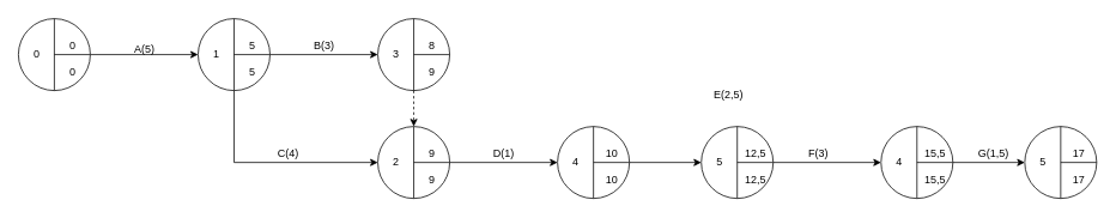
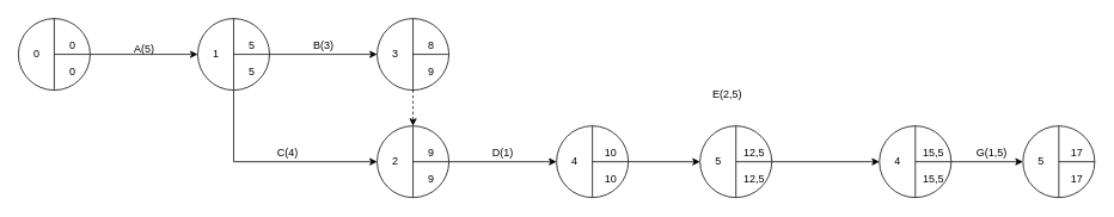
  <mxCell id="0" />
  <mxCell id="1" parent="0" />
  <mxCell id="2" style="edgeStyle=orthogonalEdgeStyle;rounded=0;orthogonalLoop=1;jettySize=auto;html=1;exitX=1;exitY=0.5;exitDx=0;exitDy=0;entryX=0;entryY=0.5;entryDx=0;entryDy=0;" edge="1" parent="1" source="3" target="11"><mxGeometry relative="1" as="geometry" /></mxCell>
  <mxCell id="3" value="" style="ellipse;whiteSpace=wrap;html=1;aspect=fixed;" vertex="1" parent="1"><mxGeometry x="20" y="20" width="80" height="80" as="geometry" /></mxCell>
  <mxCell id="4" value="" style="endArrow=none;html=1;exitX=0.5;exitY=1;exitDx=0;exitDy=0;entryX=0.5;entryY=0;entryDx=0;entryDy=0;" edge="1" parent="1" source="3" target="3"><mxGeometry width="50" height="50" relative="1" as="geometry"><mxPoint x="200" y="160" as="sourcePoint" /><mxPoint x="250" y="110" as="targetPoint" /></mxGeometry></mxCell>
  <mxCell id="5" value="" style="endArrow=none;html=1;exitX=1;exitY=0.5;exitDx=0;exitDy=0;" edge="1" parent="1" source="3"><mxGeometry width="50" height="50" relative="1" as="geometry"><mxPoint x="200" y="160" as="sourcePoint" /><mxPoint x="60" y="60" as="targetPoint" /></mxGeometry></mxCell>
  <mxCell id="6" value="0" style="text;html=1;align=center;verticalAlign=middle;resizable=0;points=[];autosize=1;strokeColor=none;fillColor=none;" vertex="1" parent="1"><mxGeometry x="30" y="50" width="20" height="20" as="geometry" /></mxCell>
  <mxCell id="7" value="0" style="text;html=1;align=center;verticalAlign=middle;resizable=0;points=[];autosize=1;strokeColor=none;fillColor=none;" vertex="1" parent="1"><mxGeometry x="70" y="40" width="20" height="20" as="geometry" /></mxCell>
  <mxCell id="8" value="0" style="text;html=1;align=center;verticalAlign=middle;resizable=0;points=[];autosize=1;strokeColor=none;fillColor=none;" vertex="1" parent="1"><mxGeometry x="70" y="70" width="20" height="20" as="geometry" /></mxCell>
  <mxCell id="9" style="edgeStyle=orthogonalEdgeStyle;rounded=0;orthogonalLoop=1;jettySize=auto;html=1;exitX=1;exitY=0.5;exitDx=0;exitDy=0;entryX=0;entryY=0.5;entryDx=0;entryDy=0;" edge="1" parent="1" source="11" target="17"><mxGeometry relative="1" as="geometry" /></mxCell>
  <mxCell id="10" style="edgeStyle=orthogonalEdgeStyle;rounded=0;orthogonalLoop=1;jettySize=auto;html=1;exitX=0.5;exitY=1;exitDx=0;exitDy=0;entryX=0;entryY=0.5;entryDx=0;entryDy=0;" edge="1" parent="1" source="11" target="32"><mxGeometry relative="1" as="geometry" /></mxCell>
  <mxCell id="11" value="" style="ellipse;whiteSpace=wrap;html=1;aspect=fixed;" vertex="1" parent="1"><mxGeometry x="220" y="20" width="80" height="80" as="geometry" /></mxCell>
  <mxCell id="12" value="" style="endArrow=none;html=1;entryX=0.5;entryY=0;entryDx=0;entryDy=0;" edge="1" parent="1" target="11"><mxGeometry width="50" height="50" relative="1" as="geometry"><mxPoint x="260" y="100" as="sourcePoint" /><mxPoint x="450" y="110" as="targetPoint" /></mxGeometry></mxCell>
  <mxCell id="13" value="" style="endArrow=none;html=1;exitX=1;exitY=0.5;exitDx=0;exitDy=0;" edge="1" parent="1" source="11"><mxGeometry width="50" height="50" relative="1" as="geometry"><mxPoint x="400" y="160" as="sourcePoint" /><mxPoint x="260" y="60" as="targetPoint" /></mxGeometry></mxCell>
  <mxCell id="14" value="1" style="text;html=1;align=center;verticalAlign=middle;resizable=0;points=[];autosize=1;strokeColor=none;fillColor=none;" vertex="1" parent="1"><mxGeometry x="230" y="50" width="20" height="20" as="geometry" /></mxCell>
  <mxCell id="15" value="5" style="text;html=1;align=center;verticalAlign=middle;resizable=0;points=[];autosize=1;strokeColor=none;fillColor=none;" vertex="1" parent="1"><mxGeometry x="270" y="40" width="20" height="20" as="geometry" /></mxCell>
  <mxCell id="16" value="5" style="text;html=1;align=center;verticalAlign=middle;resizable=0;points=[];autosize=1;strokeColor=none;fillColor=none;" vertex="1" parent="1"><mxGeometry x="270" y="70" width="20" height="20" as="geometry" /></mxCell>
  <mxCell id="17" value="" style="ellipse;whiteSpace=wrap;html=1;aspect=fixed;" vertex="1" parent="1"><mxGeometry x="420" y="20" width="80" height="80" as="geometry" /></mxCell>
  <mxCell id="18" value="" style="endArrow=none;html=1;exitX=0.5;exitY=1;exitDx=0;exitDy=0;entryX=0.5;entryY=0;entryDx=0;entryDy=0;" edge="1" parent="1" source="17" target="17"><mxGeometry width="50" height="50" relative="1" as="geometry"><mxPoint x="600" y="160" as="sourcePoint" /><mxPoint x="650" y="110" as="targetPoint" /></mxGeometry></mxCell>
  <mxCell id="19" value="" style="endArrow=none;html=1;exitX=1;exitY=0.5;exitDx=0;exitDy=0;" edge="1" parent="1" source="17"><mxGeometry width="50" height="50" relative="1" as="geometry"><mxPoint x="600" y="160" as="sourcePoint" /><mxPoint x="460" y="60" as="targetPoint" /></mxGeometry></mxCell>
  <mxCell id="20" value="3" style="text;html=1;align=center;verticalAlign=middle;resizable=0;points=[];autosize=1;strokeColor=none;fillColor=none;" vertex="1" parent="1"><mxGeometry x="430" y="50" width="20" height="20" as="geometry" /></mxCell>
  <mxCell id="21" value="8" style="text;html=1;align=center;verticalAlign=middle;resizable=0;points=[];autosize=1;strokeColor=none;fillColor=none;" vertex="1" parent="1"><mxGeometry x="470" y="40" width="20" height="20" as="geometry" /></mxCell>
  <mxCell id="22" value="9" style="text;html=1;align=center;verticalAlign=middle;resizable=0;points=[];autosize=1;strokeColor=none;fillColor=none;" vertex="1" parent="1"><mxGeometry x="470" y="70" width="20" height="20" as="geometry" /></mxCell>
  <mxCell id="23" value="" style="edgeStyle=orthogonalEdgeStyle;rounded=0;orthogonalLoop=1;jettySize=auto;html=1;entryX=0;entryY=0.5;entryDx=0;entryDy=0;" edge="1" parent="1" source="24" target="43"><mxGeometry relative="1" as="geometry" /></mxCell>
  <mxCell id="24" value="" style="ellipse;whiteSpace=wrap;html=1;aspect=fixed;" vertex="1" parent="1"><mxGeometry x="620" y="140" width="80" height="80" as="geometry" /></mxCell>
  <mxCell id="25" value="" style="endArrow=none;html=1;exitX=0.5;exitY=1;exitDx=0;exitDy=0;entryX=0.5;entryY=0;entryDx=0;entryDy=0;" edge="1" parent="1" source="24" target="24"><mxGeometry width="50" height="50" relative="1" as="geometry"><mxPoint x="800" y="280" as="sourcePoint" /><mxPoint x="850" y="230" as="targetPoint" /></mxGeometry></mxCell>
  <mxCell id="26" value="" style="endArrow=none;html=1;exitX=1;exitY=0.5;exitDx=0;exitDy=0;" edge="1" parent="1" source="24"><mxGeometry width="50" height="50" relative="1" as="geometry"><mxPoint x="800" y="280" as="sourcePoint" /><mxPoint x="660" y="180" as="targetPoint" /></mxGeometry></mxCell>
  <mxCell id="27" value="4" style="text;html=1;align=center;verticalAlign=middle;resizable=0;points=[];autosize=1;strokeColor=none;fillColor=none;" vertex="1" parent="1"><mxGeometry x="630" y="170" width="20" height="20" as="geometry" /></mxCell>
  <mxCell id="28" value="10" style="text;html=1;align=center;verticalAlign=middle;resizable=0;points=[];autosize=1;strokeColor=none;fillColor=none;" vertex="1" parent="1"><mxGeometry x="665" y="160" width="30" height="20" as="geometry" /></mxCell>
  <mxCell id="29" value="10" style="text;html=1;align=center;verticalAlign=middle;resizable=0;points=[];autosize=1;strokeColor=none;fillColor=none;" vertex="1" parent="1"><mxGeometry x="665" y="190" width="30" height="20" as="geometry" /></mxCell>
  <mxCell id="30" value="A(5)" style="text;html=1;align=center;verticalAlign=middle;resizable=0;points=[];autosize=1;strokeColor=none;fillColor=none;" vertex="1" parent="1"><mxGeometry x="140" y="45" width="40" height="20" as="geometry" /></mxCell>
  <mxCell id="31" style="edgeStyle=orthogonalEdgeStyle;rounded=0;orthogonalLoop=1;jettySize=auto;html=1;exitX=1;exitY=0.5;exitDx=0;exitDy=0;entryX=0;entryY=0.5;entryDx=0;entryDy=0;" edge="1" parent="1" source="32" target="24"><mxGeometry relative="1" as="geometry" /></mxCell>
  <mxCell id="32" value="" style="ellipse;whiteSpace=wrap;html=1;aspect=fixed;" vertex="1" parent="1"><mxGeometry x="420" y="140" width="80" height="80" as="geometry" /></mxCell>
  <mxCell id="33" value="" style="endArrow=none;html=1;exitX=0.5;exitY=1;exitDx=0;exitDy=0;entryX=0.5;entryY=0;entryDx=0;entryDy=0;" edge="1" parent="1" source="32" target="32"><mxGeometry width="50" height="50" relative="1" as="geometry"><mxPoint x="600" y="280" as="sourcePoint" /><mxPoint x="650" y="230" as="targetPoint" /></mxGeometry></mxCell>
  <mxCell id="34" value="" style="endArrow=none;html=1;exitX=1;exitY=0.5;exitDx=0;exitDy=0;" edge="1" parent="1" source="32"><mxGeometry width="50" height="50" relative="1" as="geometry"><mxPoint x="600" y="280" as="sourcePoint" /><mxPoint x="460" y="180" as="targetPoint" /></mxGeometry></mxCell>
  <mxCell id="35" value="2" style="text;html=1;align=center;verticalAlign=middle;resizable=0;points=[];autosize=1;strokeColor=none;fillColor=none;" vertex="1" parent="1"><mxGeometry x="430" y="170" width="20" height="20" as="geometry" /></mxCell>
  <mxCell id="36" value="9" style="text;html=1;align=center;verticalAlign=middle;resizable=0;points=[];autosize=1;strokeColor=none;fillColor=none;" vertex="1" parent="1"><mxGeometry x="470" y="160" width="20" height="20" as="geometry" /></mxCell>
  <mxCell id="37" value="9" style="text;html=1;align=center;verticalAlign=middle;resizable=0;points=[];autosize=1;strokeColor=none;fillColor=none;" vertex="1" parent="1"><mxGeometry x="470" y="190" width="20" height="20" as="geometry" /></mxCell>
  <mxCell id="38" value="B(3)" style="text;html=1;align=center;verticalAlign=middle;resizable=0;points=[];autosize=1;strokeColor=none;fillColor=none;" vertex="1" parent="1"><mxGeometry x="340" y="40" width="40" height="20" as="geometry" /></mxCell>
  <mxCell id="39" value="C(4)" style="text;html=1;align=center;verticalAlign=middle;resizable=0;points=[];autosize=1;strokeColor=none;fillColor=none;" vertex="1" parent="1"><mxGeometry x="300" y="160" width="40" height="20" as="geometry" /></mxCell>
  <mxCell id="40" value="" style="html=1;labelBackgroundColor=#ffffff;startArrow=none;startFill=0;startSize=6;endArrow=classic;endFill=1;endSize=6;jettySize=auto;orthogonalLoop=1;strokeWidth=1;dashed=1;fontSize=14;exitX=0.5;exitY=1;exitDx=0;exitDy=0;" edge="1" parent="1" source="17"><mxGeometry width="60" height="60" relative="1" as="geometry"><mxPoint x="430" y="180" as="sourcePoint" /><mxPoint x="460" y="140" as="targetPoint" /></mxGeometry></mxCell>
  <mxCell id="41" value="D(1)" style="text;html=1;align=center;verticalAlign=middle;resizable=0;points=[];autosize=1;strokeColor=none;fillColor=none;" vertex="1" parent="1"><mxGeometry x="540" y="160" width="40" height="20" as="geometry" /></mxCell>
  <mxCell id="42" style="edgeStyle=orthogonalEdgeStyle;rounded=0;orthogonalLoop=1;jettySize=auto;html=1;exitX=1;exitY=0.5;exitDx=0;exitDy=0;entryX=0;entryY=0.5;entryDx=0;entryDy=0;" edge="1" parent="1" source="43" target="51"><mxGeometry relative="1" as="geometry" /></mxCell>
  <mxCell id="43" value="" style="ellipse;whiteSpace=wrap;html=1;aspect=fixed;" vertex="1" parent="1"><mxGeometry x="780" y="140" width="80" height="80" as="geometry" /></mxCell>
  <mxCell id="44" value="" style="endArrow=none;html=1;exitX=0.5;exitY=1;exitDx=0;exitDy=0;entryX=0.5;entryY=0;entryDx=0;entryDy=0;" edge="1" parent="1" source="43" target="43"><mxGeometry width="50" height="50" relative="1" as="geometry"><mxPoint x="960" y="280" as="sourcePoint" /><mxPoint x="1010" y="230" as="targetPoint" /></mxGeometry></mxCell>
  <mxCell id="45" value="" style="endArrow=none;html=1;exitX=1;exitY=0.5;exitDx=0;exitDy=0;" edge="1" parent="1" source="43"><mxGeometry width="50" height="50" relative="1" as="geometry"><mxPoint x="960" y="280" as="sourcePoint" /><mxPoint x="820" y="180" as="targetPoint" /></mxGeometry></mxCell>
  <mxCell id="46" value="5" style="text;html=1;align=center;verticalAlign=middle;resizable=0;points=[];autosize=1;strokeColor=none;fillColor=none;" vertex="1" parent="1"><mxGeometry x="790" y="170" width="20" height="20" as="geometry" /></mxCell>
  <mxCell id="47" value="12,5" style="text;html=1;align=center;verticalAlign=middle;resizable=0;points=[];autosize=1;strokeColor=none;fillColor=none;" vertex="1" parent="1"><mxGeometry x="820" y="160" width="40" height="20" as="geometry" /></mxCell>
  <mxCell id="48" value="12,5" style="text;html=1;align=center;verticalAlign=middle;resizable=0;points=[];autosize=1;strokeColor=none;fillColor=none;" vertex="1" parent="1"><mxGeometry x="820" y="190" width="40" height="20" as="geometry" /></mxCell>
  <mxCell id="49" value="E(2,5)" style="text;html=1;align=center;verticalAlign=middle;resizable=0;points=[];autosize=1;strokeColor=none;fillColor=none;" vertex="1" parent="1"><mxGeometry x="785" y="95" width="50" height="20" as="geometry" /></mxCell>
  <mxCell id="50" value="" style="edgeStyle=orthogonalEdgeStyle;rounded=0;orthogonalLoop=1;jettySize=auto;html=1;entryX=0;entryY=0.5;entryDx=0;entryDy=0;" edge="1" parent="1" source="51" target="57"><mxGeometry relative="1" as="geometry" /></mxCell>
  <mxCell id="51" value="" style="ellipse;whiteSpace=wrap;html=1;aspect=fixed;" vertex="1" parent="1"><mxGeometry x="980" y="140" width="80" height="80" as="geometry" /></mxCell>
  <mxCell id="52" value="" style="endArrow=none;html=1;exitX=0.5;exitY=1;exitDx=0;exitDy=0;entryX=0.5;entryY=0;entryDx=0;entryDy=0;" edge="1" parent="1" source="51" target="51"><mxGeometry width="50" height="50" relative="1" as="geometry"><mxPoint x="1160" y="280" as="sourcePoint" /><mxPoint x="1210" y="230" as="targetPoint" /></mxGeometry></mxCell>
  <mxCell id="53" value="" style="endArrow=none;html=1;exitX=1;exitY=0.5;exitDx=0;exitDy=0;" edge="1" parent="1" source="51"><mxGeometry width="50" height="50" relative="1" as="geometry"><mxPoint x="1160" y="280" as="sourcePoint" /><mxPoint x="1020" y="180" as="targetPoint" /></mxGeometry></mxCell>
  <mxCell id="54" value="4" style="text;html=1;align=center;verticalAlign=middle;resizable=0;points=[];autosize=1;strokeColor=none;fillColor=none;" vertex="1" parent="1"><mxGeometry x="990" y="170" width="20" height="20" as="geometry" /></mxCell>
  <mxCell id="55" value="15,5" style="text;html=1;align=center;verticalAlign=middle;resizable=0;points=[];autosize=1;strokeColor=none;fillColor=none;" vertex="1" parent="1"><mxGeometry x="1020" y="160" width="40" height="20" as="geometry" /></mxCell>
  <mxCell id="56" value="15,5" style="text;html=1;align=center;verticalAlign=middle;resizable=0;points=[];autosize=1;strokeColor=none;fillColor=none;" vertex="1" parent="1"><mxGeometry x="1020" y="190" width="40" height="20" as="geometry" /></mxCell>
  <mxCell id="57" value="" style="ellipse;whiteSpace=wrap;html=1;aspect=fixed;" vertex="1" parent="1"><mxGeometry x="1140" y="140" width="80" height="80" as="geometry" /></mxCell>
  <mxCell id="58" value="" style="endArrow=none;html=1;exitX=0.5;exitY=1;exitDx=0;exitDy=0;entryX=0.5;entryY=0;entryDx=0;entryDy=0;" edge="1" parent="1" source="57" target="57"><mxGeometry width="50" height="50" relative="1" as="geometry"><mxPoint x="1320" y="280" as="sourcePoint" /><mxPoint x="1370" y="230" as="targetPoint" /></mxGeometry></mxCell>
  <mxCell id="59" value="" style="endArrow=none;html=1;exitX=1;exitY=0.5;exitDx=0;exitDy=0;" edge="1" parent="1" source="57"><mxGeometry width="50" height="50" relative="1" as="geometry"><mxPoint x="1320" y="280" as="sourcePoint" /><mxPoint x="1180" y="180" as="targetPoint" /></mxGeometry></mxCell>
  <mxCell id="60" value="5" style="text;html=1;align=center;verticalAlign=middle;resizable=0;points=[];autosize=1;strokeColor=none;fillColor=none;" vertex="1" parent="1"><mxGeometry x="1150" y="170" width="20" height="20" as="geometry" /></mxCell>
  <mxCell id="61" value="17" style="text;html=1;align=center;verticalAlign=middle;resizable=0;points=[];autosize=1;strokeColor=none;fillColor=none;" vertex="1" parent="1"><mxGeometry x="1185" y="160" width="30" height="20" as="geometry" /></mxCell>
  <mxCell id="62" value="17" style="text;html=1;align=center;verticalAlign=middle;resizable=0;points=[];autosize=1;strokeColor=none;fillColor=none;" vertex="1" parent="1"><mxGeometry x="1185" y="190" width="30" height="20" as="geometry" /></mxCell>
  <mxCell id="63" value="G(1,5)" style="text;html=1;align=center;verticalAlign=middle;resizable=0;points=[];autosize=1;strokeColor=none;fillColor=none;" vertex="1" parent="1"><mxGeometry x="1080" y="160" width="50" height="20" as="geometry" /></mxCell>
- <mxCell id="64" value="F(3)" style="text;html=1;align=center;verticalAlign=middle;resizable=0;points=[];autosize=1;strokeColor=none;fillColor=none;" vertex="1" parent="1"><mxGeometry x="890" y="160" width="40" height="20" as="geometry" /></mxCell>
